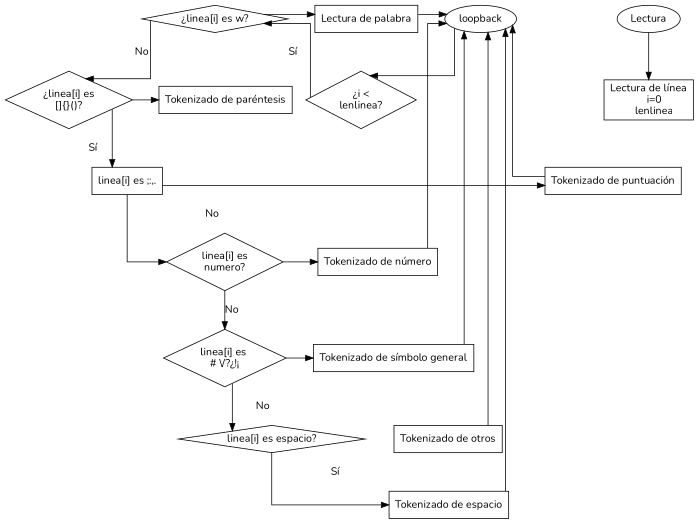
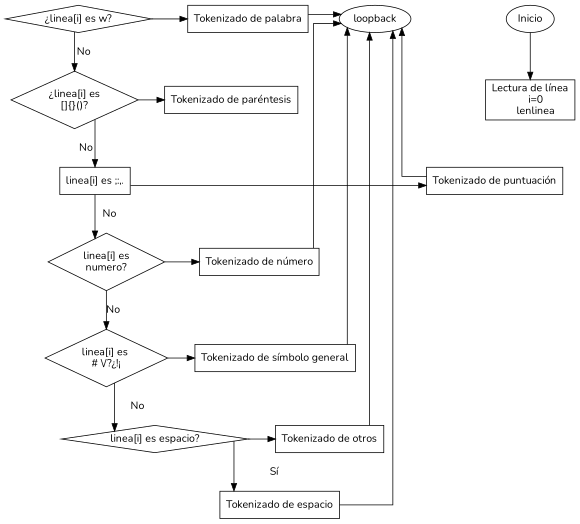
  digraph {
    fontname=Nunito
    splines=ortho
    node [fontname=Nunito shape=box]
    edge [fontname=Nunito]
    loopback [shape=""]
    n2 [label="¿linea[i] es \w?" shape=diamond]
-   n3 [label="Lectura de palabra"]
+   n3 [label="Tokenizado de palabra"]
    n4 [label="¿linea[i] es\n[]{}()?" shape=diamond]
    n5 [label="Tokenizado de paréntesis"]
    n6 [label="linea[i] es ;:,."]
    n7 [label="Tokenizado de puntuación"]
    n8 [label="linea[i] es\nnumero?" shape=diamond]
    n9 [label="Tokenizado de número"]
    n10 [label="linea[i] es \n# \\/?¿!¡" shape=diamond]
    n11 [label="Tokenizado de símbolo general"]
    n12 [label="linea[i] es espacio?" shape=diamond]
    n13 [label="Tokenizado de otros"]
-   n14 [label="¿i <\nlenlinea?" shape=diamond]
    n15 [label="Tokenizado de espacio"]
-   n16 [label=Lectura shape=ellipse]
+   n16 [label=Inicio shape=ellipse]
    n17 [label="Lectura de línea\n    i=0\n    lenlinea"]
    subgraph sub_1 {
      rank=same
      loopback
      n2
      n3
    }
    subgraph sub_2 {
      rank=same
      n4
      n5
    }
    subgraph sub_3 {
      rank=same
      n6
      n7
    }
    subgraph sub_4 {
      rank=same
      n8
      n9
    }
    subgraph sub_5 {
      rank=same
      n10
      n11
    }
    subgraph sub_6 {
      rank=same
      n12
      n13
    }
-   loopback -> n14
    n2 -> n3 [label="Sí"]
    n2 -> n4 [label=No]
    n3 -> loopback
    n4 -> n5 [label="Sí"]
-   n4 -> n6 [label="Sí"]
+   n4 -> n6 [label=No]
    n6 -> n7 [label="Sí"]
    n6 -> n8 [label=No]
    n7 -> loopback
    n8 -> n9 [label="Sí"]
    n8 -> n10 [label=No]
    n9 -> loopback
    n10 -> n11
    n10 -> n12 [label=No]
    n11 -> loopback
+   n12 -> n13 [label=No]
    n12 -> n15 [label="Sí"]
    n13 -> loopback
-   n14 -> n2 [label="Sí"]
    n15 -> loopback
    n16 -> n17
  }
